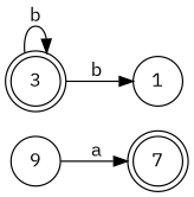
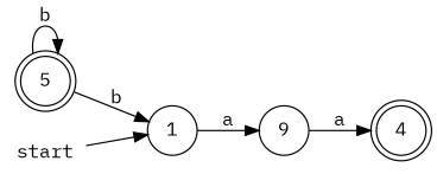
  digraph {
    fontname="IBM Plex Mono"
    rankdir=LR
    node [fontname="IBM Plex Mono" shape=circle]
    edge [color=black fontname="IBM Plex Mono"]
    n1 [label=9]
    1
-   4 [shape=doublecircle label=7]
-   3 [shape=doublecircle]
+   4 [shape=doublecircle]
+   3 [shape=doublecircle label=5]
+   n5 [height=.0 label=start shape=none width=.0]
    n1 -> 4 [label=a]
+   1 -> n1 [label=a]
    3 -> 1 [label=b]
    3 -> 3 [label=b]
+   n5 -> 1
  }
